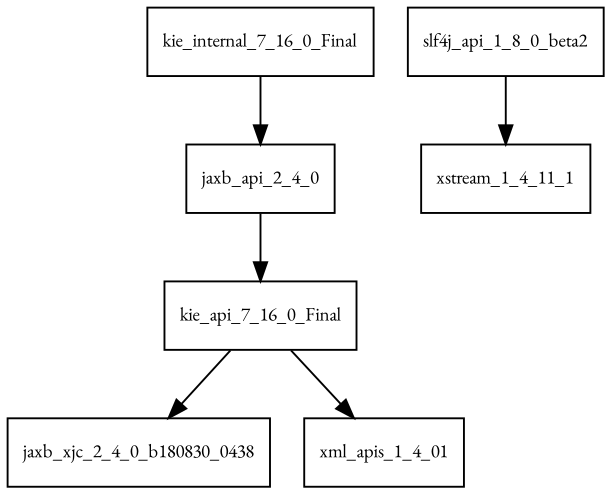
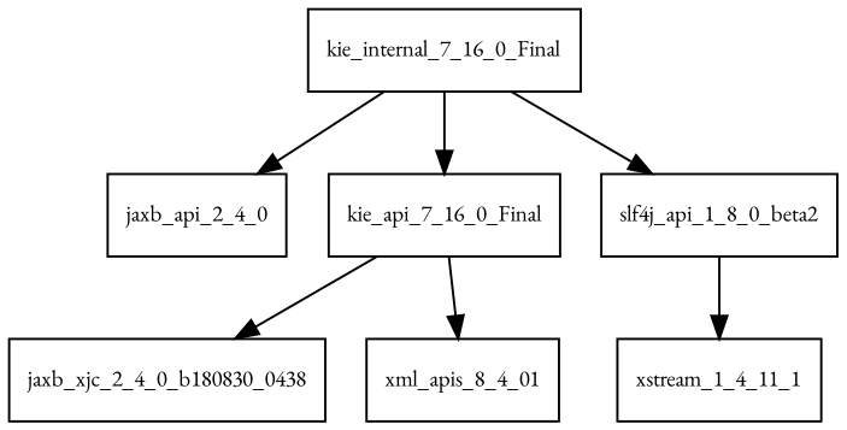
  digraph {
    fontname="EB Garamond"
    node [fontname="EB Garamond" fontsize=10.0 shape=box]
    edge [fontname="EB Garamond"]
    kie_internal_7_16_0_Final
    jaxb_api_2_4_0
    kie_api_7_16_0_Final
    slf4j_api_1_8_0_beta2
    jaxb_xjc_2_4_0_b180830_0438
-   xml_apis_1_4_01
+   xml_apis_1_4_01 [label=xml_apis_8_4_01]
    xstream_1_4_11_1
    kie_internal_7_16_0_Final -> jaxb_api_2_4_0
-   jaxb_api_2_4_0 -> kie_api_7_16_0_Final
+   kie_internal_7_16_0_Final -> kie_api_7_16_0_Final
+   kie_internal_7_16_0_Final -> slf4j_api_1_8_0_beta2
    kie_api_7_16_0_Final -> jaxb_xjc_2_4_0_b180830_0438
    kie_api_7_16_0_Final -> xml_apis_1_4_01
    slf4j_api_1_8_0_beta2 -> xstream_1_4_11_1
  }
